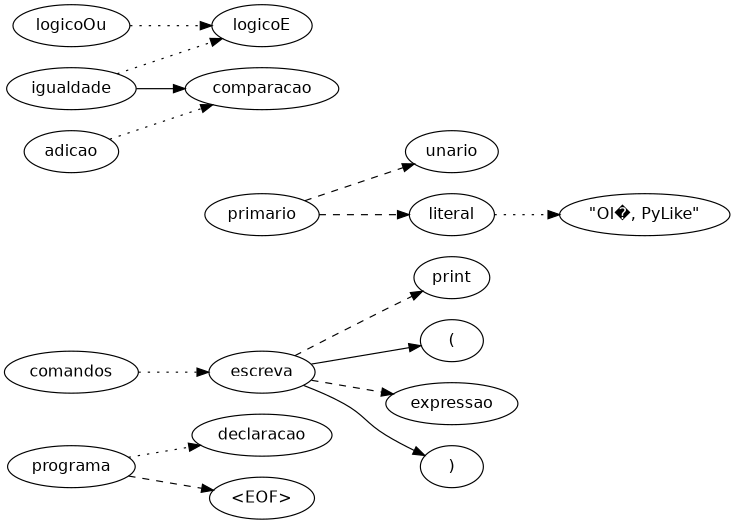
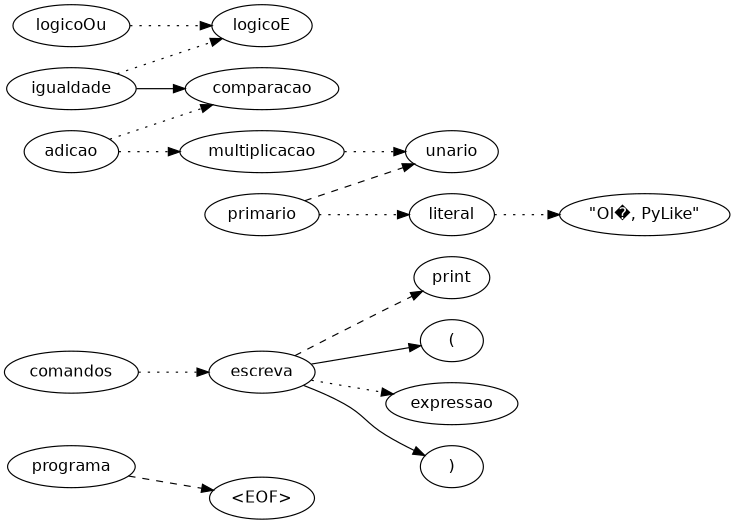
  digraph {
    rankdir=LR
    node [fontname=Helvetica shape=ellipse]
    edge [style=dotted]
    n1 [label=programa]
-   n2 [label=declaracao]
    n3 [label="<EOF>"]
    n4 [label=comandos]
    n5 [label=escreva]
    n6 [label=print]
    n7 [label="("]
    n8 [label=expressao]
    n9 [label=")"]
    n10 [label=logicoOu]
    n11 [label=logicoE]
    n12 [label=igualdade]
    n13 [label=comparacao]
    n14 [label=adicao]
+   n15 [label=multiplicacao]
    n16 [label=unario]
    n17 [label=primario]
    n18 [label=literal]
    n19 [label="\"Ol�, PyLike\""]
-   n1 -> n2
    n1 -> n3 [style=dashed]
    n4 -> n5
    n5 -> n6 [style=dashed]
    n5 -> n7 [style=solid]
-   n5 -> n8 [style=dashed]
+   n5 -> n8
    n5 -> n9 [style=solid]
    n10 -> n11
    n12 -> n11
    n12 -> n13 [style=solid]
    n14 -> n13
+   n14 -> n15
+   n15 -> n16
    n17 -> n16 [style=dashed]
-   n17 -> n18 [style=dashed]
+   n17 -> n18
    n18 -> n19
  }
